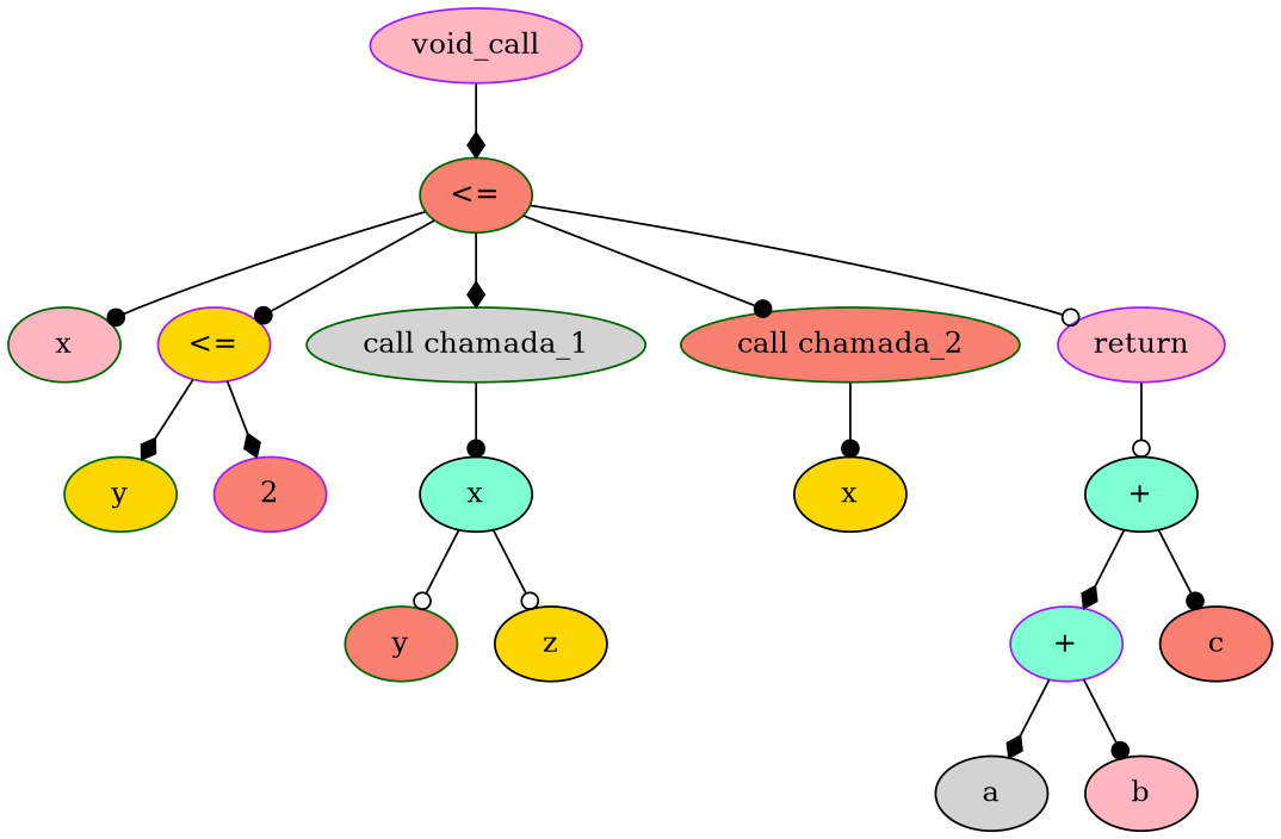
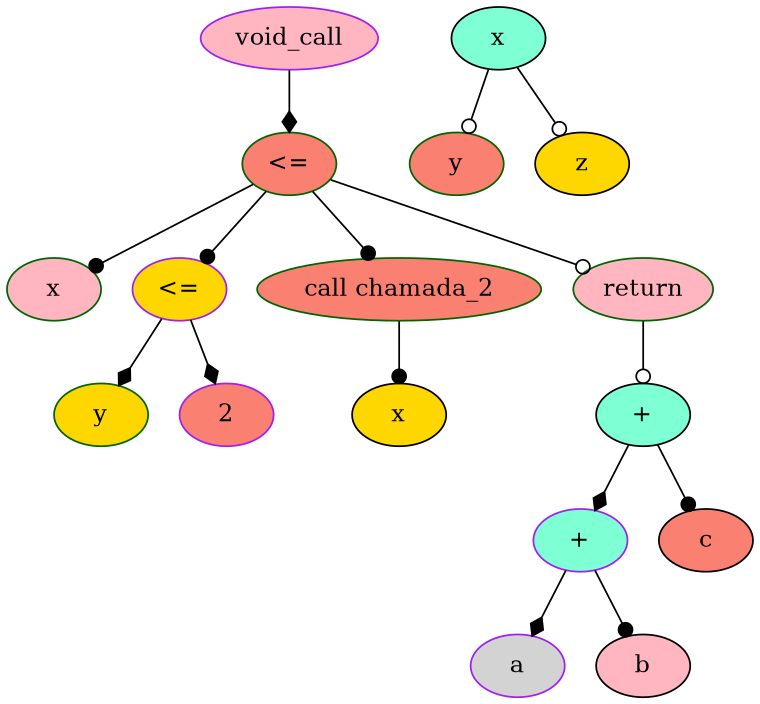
  digraph {
    node [color=black fillcolor=salmon style=filled]
    edge [arrowhead=dot]
    n1 [color=purple fillcolor=lightpink label=void_call]
    n2 [color=darkgreen label="<="]
    n3 [color=darkgreen fillcolor=lightpink label=x]
    n4 [color=purple fillcolor=gold label="<="]
-   n5 [color=darkgreen fillcolor=lightgrey label="call chamada_1"]
    n6 [color=darkgreen label="call chamada_2"]
-   n7 [color=purple fillcolor=lightpink label=return]
+   n7 [color=darkgreen fillcolor=lightpink label=return]
    n8 [color=darkgreen fillcolor=gold label=y]
    n9 [color=purple label=2]
    n10 [fillcolor=aquamarine label=x]
    n11 [fillcolor=gold label=x]
    n12 [fillcolor=aquamarine label="+"]
    n13 [color=darkgreen label=y]
    n14 [fillcolor=gold label=z]
    n15 [color=purple fillcolor=aquamarine label="+"]
    n16 [label=c]
-   n17 [fillcolor=lightgrey label=a]
+   n17 [color=purple fillcolor=lightgrey label=a]
    n18 [fillcolor=lightpink label=b]
    n1 -> n2 [arrowhead=diamond]
    n2 -> n3
    n2 -> n4
-   n2 -> n5 [arrowhead=diamond]
    n2 -> n6
    n2 -> n7 [arrowhead=odot]
    n4 -> n8 [arrowhead=diamond]
    n4 -> n9 [arrowhead=diamond]
-   n5 -> n10
    n6 -> n11
    n7 -> n12 [arrowhead=odot]
    n10 -> n13 [arrowhead=odot]
    n10 -> n14 [arrowhead=odot]
    n12 -> n15 [arrowhead=diamond]
    n12 -> n16
    n15 -> n17 [arrowhead=diamond]
    n15 -> n18
  }
